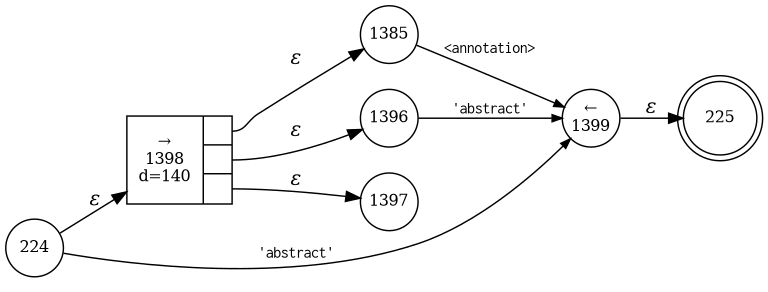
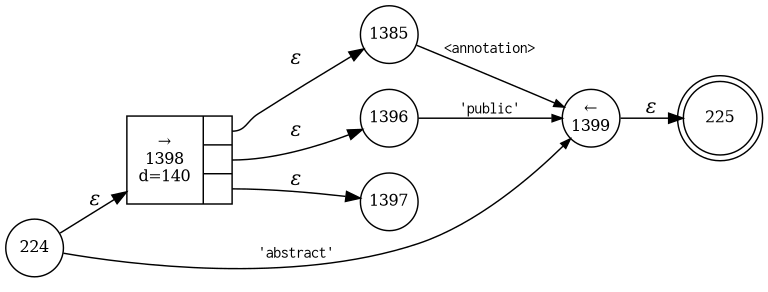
  digraph {
    rankdir=LR
    node [fixedsize=true fontsize=11 shape=circle peripheries=1]
    edge [fontname="Times-Italic"]
    n1 [label=225 shape=doublecircle width=.6 peripheries=""]
    n2 [label=224 width=.55]
    n3 [fixedsize=false label="{&rarr;\n1398\nd=140|{<p0>|<p1>|<p2>}}" shape=record]
    n4 [label="&larr;\n1399" width=.55]
    n5 [label=1385 width=.55]
    n6 [label=1396 width=.55]
    n7 [label=1397 width=.55]
    n2 -> n3 [label="&epsilon;"]
    n2 -> n4 [arrowhead=normal arrowsize=.7 fontname=Courier fontsize=11 label="'abstract'"]
    n3 -> n5 [label="&epsilon;" tailport=p0]
    n3 -> n6 [label="&epsilon;" tailport=p1]
    n3 -> n7 [label="&epsilon;" tailport=p2]
    n4 -> n1 [label="&epsilon;"]
    n5 -> n4 [arrowhead=normal arrowsize=.7 fontname=Courier fontsize=11 label="<annotation>"]
-   n6 -> n4 [arrowhead=normal arrowsize=.7 fontname=Courier fontsize=11 label="'abstract'"]
+   n6 -> n4 [arrowhead=normal arrowsize=.7 fontname=Courier fontsize=11 label="'public'"]
  }
